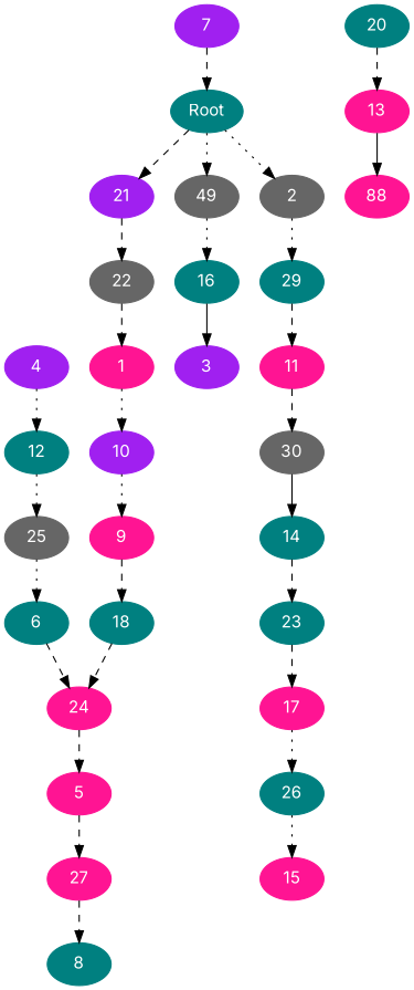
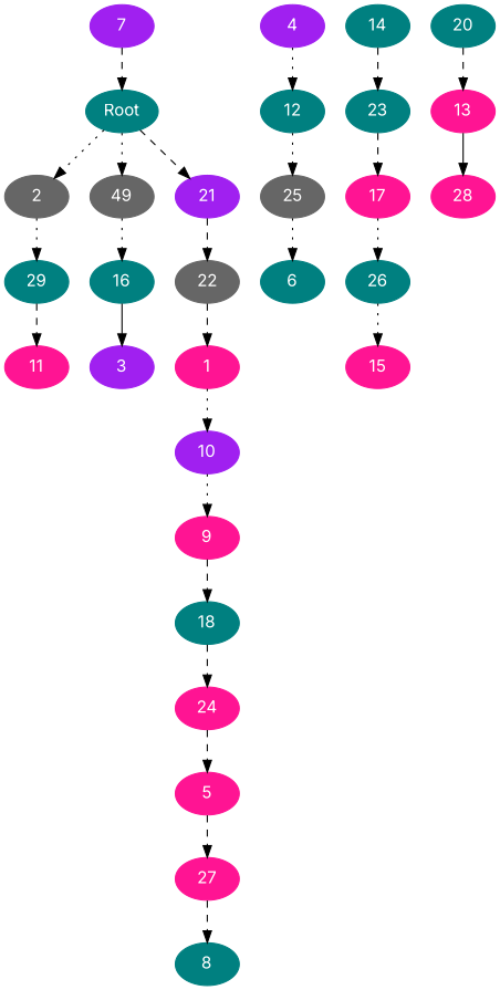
  digraph {
    fontname=Inter
    node [color=teal fontcolor=white fontname=Inter style=filled]
    edge [fontname=Inter style=dashed]
    22 [color=gray40]
    1 [color=deeppink]
    10 [color=purple]
    9 [color=deeppink]
    2 [color=gray40]
    Root
    n7 [color=gray40 label=49]
    21 [color=purple]
    29
    7 [color=purple]
    16
    11 [color=deeppink]
    3 [color=purple]
    4 [color=purple]
    12
    25 [color=gray40]
    24 [color=deeppink]
    5 [color=deeppink]
    27 [color=deeppink]
    8
    6
    18
-   30 [color=gray40]
    14
    13 [color=deeppink]
    20
-   28 [color=deeppink label=88]
+   28 [color=deeppink]
    23
    17 [color=deeppink]
    15 [color=deeppink]
    26
    22 -> 1
    1 -> 10 [style=dotted]
    10 -> 9 [style=dotted]
    9 -> 18
    2 -> 29 [style=dotted]
    Root -> 2 [style=dotted]
    Root -> n7 [style=dotted]
    Root -> 21
    n7 -> 16 [style=dotted]
    21 -> 22
    29 -> 11
    7 -> Root
    16 -> 3 [style=solid]
-   11 -> 30
    4 -> 12 [style=dotted]
    12 -> 25 [style=dotted]
    25 -> 6 [style=dotted]
    24 -> 5
    5 -> 27
    27 -> 8
-   6 -> 24
    18 -> 24
-   30 -> 14 [style=solid]
    14 -> 23
    13 -> 28 [style=solid]
    20 -> 13
    23 -> 17
    17 -> 26 [style=dotted]
    26 -> 15 [style=dotted]
  }
